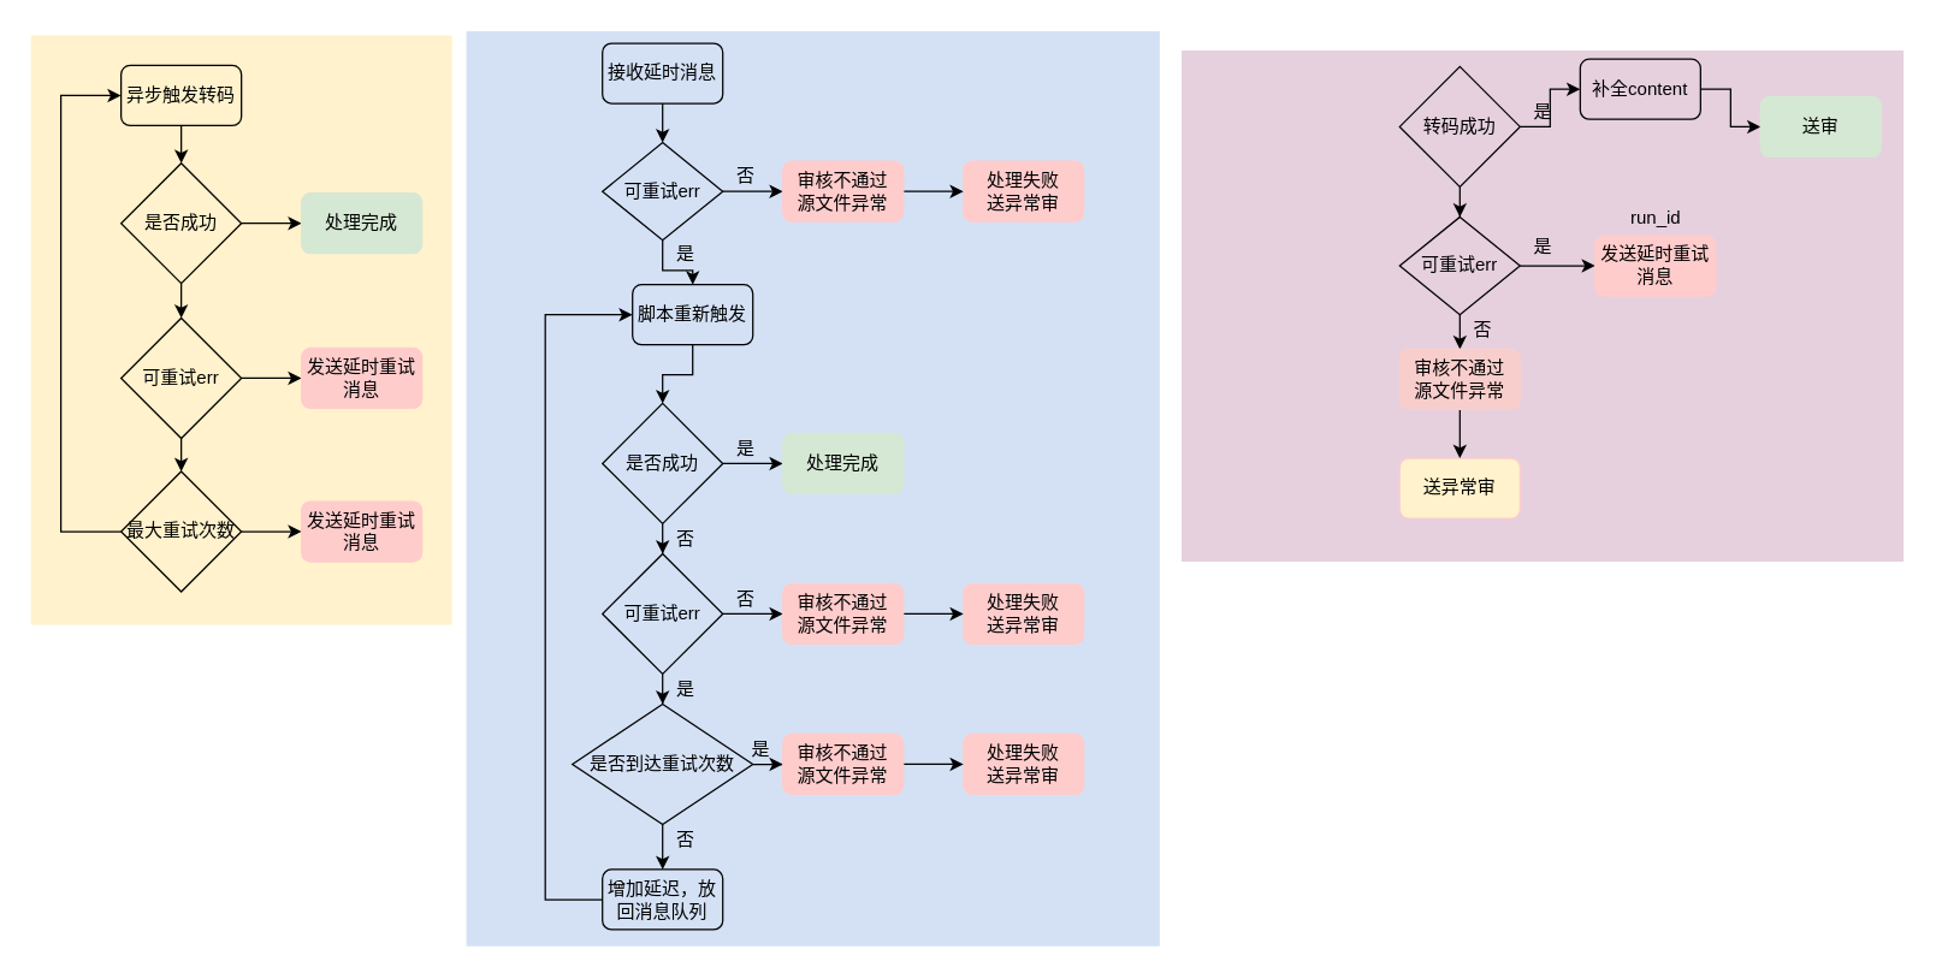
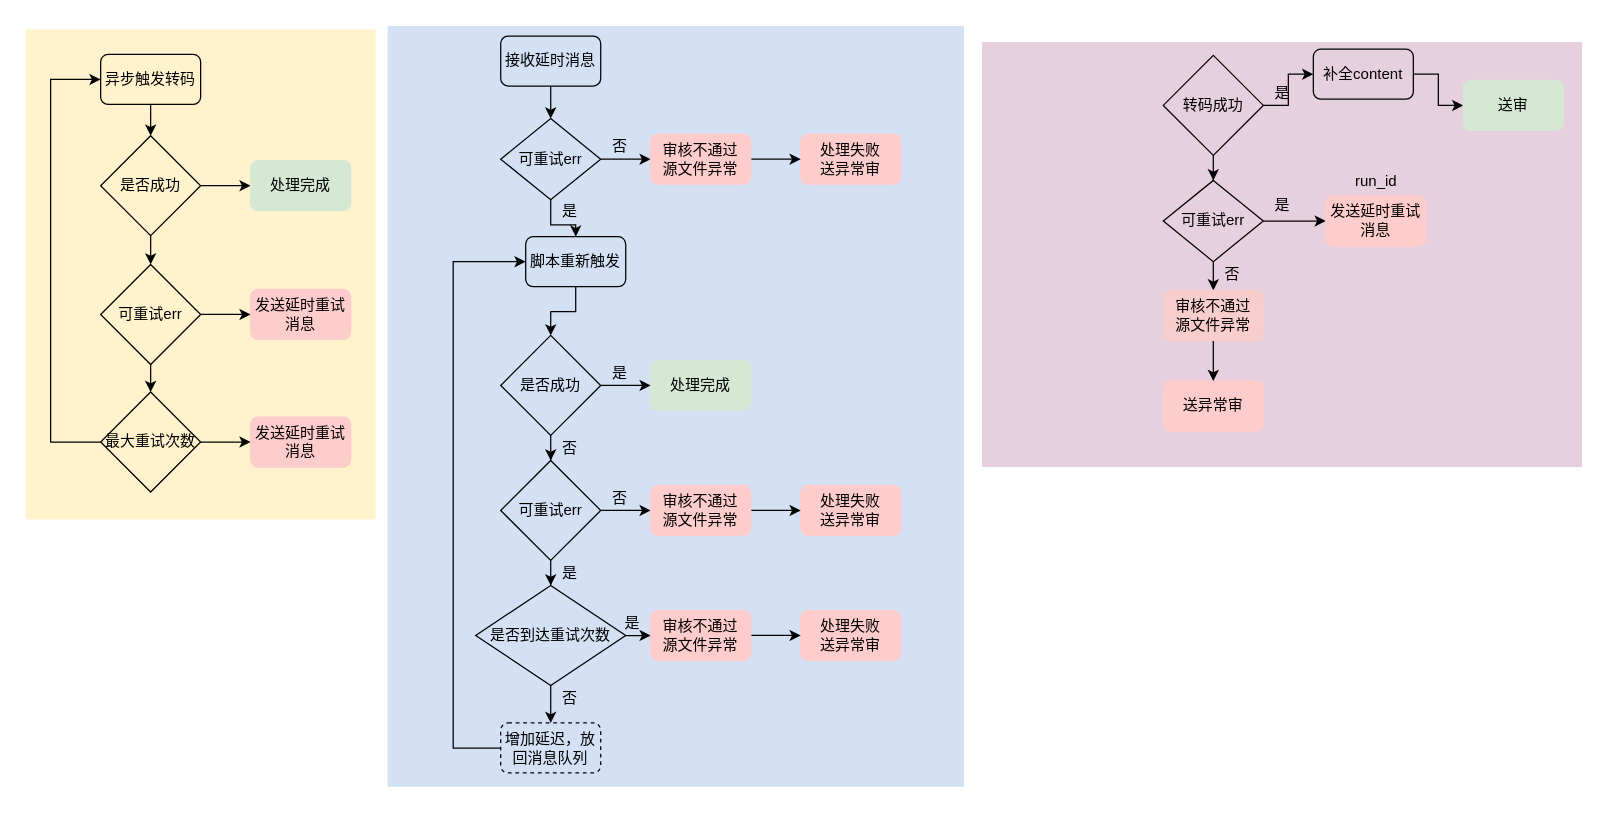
  <mxCell id="0" />
  <mxCell id="1" parent="0" />
  <mxCell id="2" value="" style="rounded=0;whiteSpace=wrap;html=1;shadow=0;strokeColor=none;fillColor=#E6D0DE;" vertex="1" parent="1"><mxGeometry x="785" y="33" width="480" height="340" as="geometry" /></mxCell>
  <mxCell id="3" value="" style="rounded=0;whiteSpace=wrap;html=1;shadow=0;strokeColor=none;fillColor=#FFF2CC;" vertex="1" parent="1"><mxGeometry x="20" y="23" width="280" height="392" as="geometry" /></mxCell>
  <mxCell id="4" value="" style="rounded=0;whiteSpace=wrap;html=1;shadow=0;strokeColor=#D4E1F5;fillColor=#D4E1F5;" vertex="1" parent="1"><mxGeometry x="310" y="20.75" width="460" height="607.5" as="geometry" /></mxCell>
  <mxCell id="5" style="edgeStyle=orthogonalEdgeStyle;rounded=0;orthogonalLoop=1;jettySize=auto;html=1;" edge="1" parent="1" source="6" target="61"><mxGeometry relative="1" as="geometry" /></mxCell>
  <mxCell id="6" value="异步触发转码" style="rounded=1;whiteSpace=wrap;html=1;fillColor=none;" vertex="1" parent="1"><mxGeometry x="80" y="43" width="80" height="40" as="geometry" /></mxCell>
  <mxCell id="7" style="edgeStyle=orthogonalEdgeStyle;rounded=0;orthogonalLoop=1;jettySize=auto;html=1;" edge="1" parent="1" source="9" target="11"><mxGeometry relative="1" as="geometry" /></mxCell>
  <mxCell id="8" style="edgeStyle=orthogonalEdgeStyle;rounded=0;orthogonalLoop=1;jettySize=auto;html=1;" edge="1" parent="1" source="9" target="31"><mxGeometry relative="1" as="geometry" /></mxCell>
  <mxCell id="9" value="转码成功" style="rhombus;whiteSpace=wrap;html=1;fillColor=none;" vertex="1" parent="1"><mxGeometry x="930" y="43.75" width="80" height="80" as="geometry" /></mxCell>
  <mxCell id="10" style="edgeStyle=orthogonalEdgeStyle;rounded=0;orthogonalLoop=1;jettySize=auto;html=1;entryX=0;entryY=0.5;entryDx=0;entryDy=0;" edge="1" parent="1" source="11" target="12"><mxGeometry relative="1" as="geometry" /></mxCell>
  <mxCell id="11" value="补全content" style="rounded=1;whiteSpace=wrap;html=1;fillColor=none;" vertex="1" parent="1"><mxGeometry x="1050" y="38.75" width="80" height="40" as="geometry" /></mxCell>
  <mxCell id="12" value="送审" style="rounded=1;whiteSpace=wrap;html=1;strokeColor=#D5E8D4;fillColor=#D5E8D4;" vertex="1" parent="1"><mxGeometry x="1170" y="63.75" width="80" height="40" as="geometry" /></mxCell>
  <mxCell id="13" style="edgeStyle=orthogonalEdgeStyle;rounded=0;orthogonalLoop=1;jettySize=auto;html=1;entryX=0.5;entryY=0;entryDx=0;entryDy=0;" edge="1" parent="1" source="14" target="49"><mxGeometry relative="1" as="geometry" /></mxCell>
  <mxCell id="14" value="接收延时消息" style="rounded=1;whiteSpace=wrap;html=1;fillColor=none;" vertex="1" parent="1"><mxGeometry x="400" y="28.25" width="80" height="40" as="geometry" /></mxCell>
  <mxCell id="15" style="edgeStyle=orthogonalEdgeStyle;rounded=0;orthogonalLoop=1;jettySize=auto;html=1;entryX=0.5;entryY=0;entryDx=0;entryDy=0;" edge="1" parent="1" source="16" target="19"><mxGeometry relative="1" as="geometry" /></mxCell>
  <mxCell id="16" value="脚本重新触发" style="rounded=1;whiteSpace=wrap;html=1;fillColor=none;" vertex="1" parent="1"><mxGeometry x="420" y="188.75" width="80" height="40" as="geometry" /></mxCell>
  <mxCell id="17" style="edgeStyle=orthogonalEdgeStyle;rounded=0;orthogonalLoop=1;jettySize=auto;html=1;entryX=0;entryY=0.5;entryDx=0;entryDy=0;" edge="1" parent="1" source="19" target="20"><mxGeometry relative="1" as="geometry" /></mxCell>
  <mxCell id="18" style="edgeStyle=orthogonalEdgeStyle;rounded=0;orthogonalLoop=1;jettySize=auto;html=1;" edge="1" parent="1" source="19" target="41"><mxGeometry relative="1" as="geometry" /></mxCell>
  <mxCell id="19" value="是否成功" style="rhombus;whiteSpace=wrap;html=1;fillColor=none;" vertex="1" parent="1"><mxGeometry x="400" y="267.75" width="80" height="80" as="geometry" /></mxCell>
  <mxCell id="20" value="处理完成" style="rounded=1;whiteSpace=wrap;html=1;strokeColor=#D5E8D4;fillColor=#D5E8D4;" vertex="1" parent="1"><mxGeometry x="520" y="287.75" width="80" height="40" as="geometry" /></mxCell>
  <mxCell id="21" style="edgeStyle=orthogonalEdgeStyle;rounded=0;orthogonalLoop=1;jettySize=auto;html=1;" edge="1" parent="1" source="23" target="25"><mxGeometry relative="1" as="geometry" /></mxCell>
  <mxCell id="22" style="edgeStyle=orthogonalEdgeStyle;rounded=0;orthogonalLoop=1;jettySize=auto;html=1;" edge="1" parent="1" source="23" target="58"><mxGeometry relative="1" as="geometry" /></mxCell>
  <mxCell id="23" value="是否到达重试次数" style="rhombus;whiteSpace=wrap;html=1;fillColor=none;" vertex="1" parent="1"><mxGeometry x="380" y="467.75" width="120" height="80" as="geometry" /></mxCell>
  <mxCell id="24" style="edgeStyle=orthogonalEdgeStyle;rounded=0;orthogonalLoop=1;jettySize=auto;html=1;entryX=0;entryY=0.5;entryDx=0;entryDy=0;" edge="1" parent="1" source="25" target="16"><mxGeometry relative="1" as="geometry"><Array as="points"><mxPoint x="362" y="597.75" /><mxPoint x="362" y="208.75" /></Array></mxGeometry></mxCell>
- <mxCell id="25" value="增加延迟，放回消息队列" style="rounded=1;whiteSpace=wrap;html=1;fillColor=none;" vertex="1" parent="1"><mxGeometry x="400" y="577.75" width="80" height="40" as="geometry" /></mxCell>
+ <mxCell id="25" value="增加延迟，放回消息队列" style="rounded=1;whiteSpace=wrap;html=1;fillColor=none;dashed=1;" vertex="1" parent="1"><mxGeometry x="400" y="577.75" width="80" height="40" as="geometry" /></mxCell>
  <mxCell id="26" value="处理失败&lt;br&gt;送异常审" style="rounded=1;whiteSpace=wrap;html=1;fillColor=#FFCCCC;strokeColor=#FFCCCC;" vertex="1" parent="1"><mxGeometry x="640" y="487.75" width="80" height="40" as="geometry" /></mxCell>
  <mxCell id="27" value="是" style="text;html=1;align=center;verticalAlign=middle;resizable=0;points=[];autosize=1;" vertex="1" parent="1"><mxGeometry x="1010" y="63.75" width="30" height="20" as="geometry" /></mxCell>
- <mxCell id="28" value="送异常审" style="rounded=1;whiteSpace=wrap;html=1;shadow=0;strokeColor=#FFCCCC;fillColor=#fff2cc;" vertex="1" parent="1"><mxGeometry x="930" y="304.25" width="80" height="40" as="geometry" /></mxCell>
+ <mxCell id="28" value="送异常审" style="rounded=1;whiteSpace=wrap;html=1;shadow=0;strokeColor=#FFCCCC;fillColor=#FFCCCC;" vertex="1" parent="1"><mxGeometry x="930" y="304.25" width="80" height="40" as="geometry" /></mxCell>
  <mxCell id="29" style="edgeStyle=orthogonalEdgeStyle;rounded=0;orthogonalLoop=1;jettySize=auto;html=1;entryX=0.5;entryY=0;entryDx=0;entryDy=0;" edge="1" parent="1" source="31" target="33"><mxGeometry relative="1" as="geometry" /></mxCell>
  <mxCell id="30" style="edgeStyle=orthogonalEdgeStyle;rounded=0;orthogonalLoop=1;jettySize=auto;html=1;entryX=0;entryY=0.5;entryDx=0;entryDy=0;" edge="1" parent="1" source="31" target="71"><mxGeometry relative="1" as="geometry" /></mxCell>
  <mxCell id="31" value="可重试err" style="rhombus;whiteSpace=wrap;html=1;fillColor=none;" vertex="1" parent="1"><mxGeometry x="930" y="143.75" width="80" height="65" as="geometry" /></mxCell>
  <mxCell id="32" style="edgeStyle=orthogonalEdgeStyle;rounded=0;orthogonalLoop=1;jettySize=auto;html=1;" edge="1" parent="1" source="33" target="28"><mxGeometry relative="1" as="geometry" /></mxCell>
  <mxCell id="33" value="审核不通过&lt;br&gt;源文件异常" style="rounded=1;whiteSpace=wrap;html=1;strokeColor=#F8CECC;fillColor=#F8CECC;" vertex="1" parent="1"><mxGeometry x="930" y="231.75" width="80" height="40" as="geometry" /></mxCell>
  <mxCell id="34" value="否" style="text;html=1;align=center;verticalAlign=middle;resizable=0;points=[];autosize=1;" vertex="1" parent="1"><mxGeometry x="970" y="208.75" width="30" height="20" as="geometry" /></mxCell>
  <mxCell id="35" value="是" style="text;html=1;align=center;verticalAlign=middle;resizable=0;points=[];autosize=1;" vertex="1" parent="1"><mxGeometry x="1010" y="153.75" width="30" height="20" as="geometry" /></mxCell>
  <mxCell id="36" value="是" style="text;html=1;align=center;verticalAlign=middle;resizable=0;points=[];autosize=1;" vertex="1" parent="1"><mxGeometry x="480" y="287.75" width="30" height="20" as="geometry" /></mxCell>
  <mxCell id="37" value="否" style="text;html=1;align=center;verticalAlign=middle;resizable=0;points=[];autosize=1;" vertex="1" parent="1"><mxGeometry x="440" y="547.75" width="30" height="20" as="geometry" /></mxCell>
  <mxCell id="38" value="是" style="text;html=1;align=center;verticalAlign=middle;resizable=0;points=[];autosize=1;" vertex="1" parent="1"><mxGeometry x="490" y="487.75" width="30" height="20" as="geometry" /></mxCell>
  <mxCell id="39" style="edgeStyle=orthogonalEdgeStyle;rounded=0;orthogonalLoop=1;jettySize=auto;html=1;" edge="1" parent="1" source="41" target="23"><mxGeometry relative="1" as="geometry" /></mxCell>
  <mxCell id="40" style="edgeStyle=orthogonalEdgeStyle;rounded=0;orthogonalLoop=1;jettySize=auto;html=1;entryX=0;entryY=0.5;entryDx=0;entryDy=0;" edge="1" parent="1" source="41" target="56"><mxGeometry relative="1" as="geometry" /></mxCell>
  <mxCell id="41" value="可重试err" style="rhombus;whiteSpace=wrap;html=1;fillColor=none;" vertex="1" parent="1"><mxGeometry x="400" y="367.75" width="80" height="80" as="geometry" /></mxCell>
  <mxCell id="42" value="run_id" style="whiteSpace=wrap;html=1;aspect=fixed;fillColor=none;strokeColor=none;" vertex="1" parent="1"><mxGeometry x="1076.5" y="121" width="47" height="47" as="geometry" /></mxCell>
  <mxCell id="43" value="处理失败&lt;br&gt;送异常审" style="rounded=1;whiteSpace=wrap;html=1;fillColor=#FFCCCC;strokeColor=#FFCCCC;" vertex="1" parent="1"><mxGeometry x="640" y="387.75" width="80" height="40" as="geometry" /></mxCell>
  <mxCell id="44" value="否" style="text;html=1;align=center;verticalAlign=middle;resizable=0;points=[];autosize=1;" vertex="1" parent="1"><mxGeometry x="480" y="387.75" width="30" height="20" as="geometry" /></mxCell>
  <mxCell id="45" value="否" style="text;html=1;align=center;verticalAlign=middle;resizable=0;points=[];autosize=1;" vertex="1" parent="1"><mxGeometry x="440" y="347.75" width="30" height="20" as="geometry" /></mxCell>
  <mxCell id="46" value="是" style="text;html=1;align=center;verticalAlign=middle;resizable=0;points=[];autosize=1;" vertex="1" parent="1"><mxGeometry x="440" y="447.75" width="30" height="20" as="geometry" /></mxCell>
  <mxCell id="47" style="edgeStyle=orthogonalEdgeStyle;rounded=0;orthogonalLoop=1;jettySize=auto;html=1;entryX=0.5;entryY=0;entryDx=0;entryDy=0;" edge="1" parent="1" source="49" target="16"><mxGeometry relative="1" as="geometry" /></mxCell>
  <mxCell id="48" style="edgeStyle=orthogonalEdgeStyle;rounded=0;orthogonalLoop=1;jettySize=auto;html=1;" edge="1" parent="1" source="49" target="54"><mxGeometry relative="1" as="geometry" /></mxCell>
  <mxCell id="49" value="可重试err" style="rhombus;whiteSpace=wrap;html=1;fillColor=none;" vertex="1" parent="1"><mxGeometry x="400" y="94.25" width="80" height="65" as="geometry" /></mxCell>
  <mxCell id="50" value="是" style="text;html=1;align=center;verticalAlign=middle;resizable=0;points=[];autosize=1;" vertex="1" parent="1"><mxGeometry x="440" y="159.25" width="30" height="20" as="geometry" /></mxCell>
  <mxCell id="51" value="处理失败&lt;br&gt;送异常审" style="rounded=1;whiteSpace=wrap;html=1;fillColor=#FFCCCC;strokeColor=#FFCCCC;" vertex="1" parent="1"><mxGeometry x="640" y="106.75" width="80" height="40" as="geometry" /></mxCell>
  <mxCell id="52" value="否" style="text;html=1;align=center;verticalAlign=middle;resizable=0;points=[];autosize=1;" vertex="1" parent="1"><mxGeometry x="480" y="106.75" width="30" height="20" as="geometry" /></mxCell>
  <mxCell id="53" style="edgeStyle=orthogonalEdgeStyle;rounded=0;orthogonalLoop=1;jettySize=auto;html=1;" edge="1" parent="1" source="54" target="51"><mxGeometry relative="1" as="geometry" /></mxCell>
  <mxCell id="54" value="审核不通过&lt;br&gt;源文件异常" style="rounded=1;whiteSpace=wrap;html=1;fillColor=#FFCCCC;strokeColor=#FFCCCC;" vertex="1" parent="1"><mxGeometry x="520" y="106.75" width="80" height="40" as="geometry" /></mxCell>
  <mxCell id="55" style="edgeStyle=orthogonalEdgeStyle;rounded=0;orthogonalLoop=1;jettySize=auto;html=1;entryX=0;entryY=0.5;entryDx=0;entryDy=0;" edge="1" parent="1" source="56" target="43"><mxGeometry relative="1" as="geometry" /></mxCell>
  <mxCell id="56" value="审核不通过&lt;br&gt;源文件异常" style="rounded=1;whiteSpace=wrap;html=1;fillColor=#FFCCCC;strokeColor=#FFCCCC;" vertex="1" parent="1"><mxGeometry x="520" y="387.75" width="80" height="40" as="geometry" /></mxCell>
  <mxCell id="57" style="edgeStyle=orthogonalEdgeStyle;rounded=0;orthogonalLoop=1;jettySize=auto;html=1;" edge="1" parent="1" source="58" target="26"><mxGeometry relative="1" as="geometry" /></mxCell>
  <mxCell id="58" value="审核不通过&lt;br&gt;源文件异常" style="rounded=1;whiteSpace=wrap;html=1;fillColor=#FFCCCC;strokeColor=#FFCCCC;" vertex="1" parent="1"><mxGeometry x="520" y="487.75" width="80" height="40" as="geometry" /></mxCell>
  <mxCell id="59" style="edgeStyle=orthogonalEdgeStyle;rounded=0;orthogonalLoop=1;jettySize=auto;html=1;entryX=0.5;entryY=0;entryDx=0;entryDy=0;" edge="1" parent="1" source="61" target="64"><mxGeometry relative="1" as="geometry" /></mxCell>
  <mxCell id="60" style="edgeStyle=orthogonalEdgeStyle;rounded=0;orthogonalLoop=1;jettySize=auto;html=1;entryX=0;entryY=0.5;entryDx=0;entryDy=0;" edge="1" parent="1" source="61" target="68"><mxGeometry relative="1" as="geometry" /></mxCell>
  <mxCell id="61" value="是否成功" style="rhombus;whiteSpace=wrap;html=1;shadow=0;strokeColor=#000000;fillColor=none;" vertex="1" parent="1"><mxGeometry x="80" y="108" width="80" height="80" as="geometry" /></mxCell>
  <mxCell id="62" style="edgeStyle=orthogonalEdgeStyle;rounded=0;orthogonalLoop=1;jettySize=auto;html=1;" edge="1" parent="1" source="64" target="67"><mxGeometry relative="1" as="geometry" /></mxCell>
  <mxCell id="63" style="edgeStyle=orthogonalEdgeStyle;rounded=0;orthogonalLoop=1;jettySize=auto;html=1;entryX=0;entryY=0.5;entryDx=0;entryDy=0;" edge="1" parent="1" source="64" target="69"><mxGeometry relative="1" as="geometry" /></mxCell>
  <mxCell id="64" value="可重试err" style="rhombus;whiteSpace=wrap;html=1;shadow=0;strokeColor=#000000;fillColor=none;" vertex="1" parent="1"><mxGeometry x="80" y="211" width="80" height="80" as="geometry" /></mxCell>
  <mxCell id="65" style="edgeStyle=orthogonalEdgeStyle;rounded=0;orthogonalLoop=1;jettySize=auto;html=1;entryX=0;entryY=0.5;entryDx=0;entryDy=0;" edge="1" parent="1" source="67" target="6"><mxGeometry relative="1" as="geometry"><Array as="points"><mxPoint x="40" y="353" /><mxPoint x="40" y="63" /></Array></mxGeometry></mxCell>
  <mxCell id="66" style="edgeStyle=orthogonalEdgeStyle;rounded=0;orthogonalLoop=1;jettySize=auto;html=1;entryX=0;entryY=0.5;entryDx=0;entryDy=0;" edge="1" parent="1" source="67" target="70"><mxGeometry relative="1" as="geometry" /></mxCell>
  <mxCell id="67" value="最大重试次数" style="rhombus;whiteSpace=wrap;html=1;shadow=0;strokeColor=#000000;fillColor=none;" vertex="1" parent="1"><mxGeometry x="80" y="313" width="80" height="80" as="geometry" /></mxCell>
  <mxCell id="68" value="处理完成" style="rounded=1;whiteSpace=wrap;html=1;shadow=0;strokeColor=#D5E8D4;fillColor=#D5E8D4;" vertex="1" parent="1"><mxGeometry x="200" y="128" width="80" height="40" as="geometry" /></mxCell>
  <mxCell id="69" value="发送延时重试消息" style="rounded=1;whiteSpace=wrap;html=1;shadow=0;strokeColor=#FFCCCC;fillColor=#FFCCCC;" vertex="1" parent="1"><mxGeometry x="200" y="231" width="80" height="40" as="geometry" /></mxCell>
  <mxCell id="70" value="发送延时重试消息" style="rounded=1;whiteSpace=wrap;html=1;shadow=0;strokeColor=#FFCCCC;fillColor=#FFCCCC;" vertex="1" parent="1"><mxGeometry x="200" y="333" width="80" height="40" as="geometry" /></mxCell>
  <mxCell id="71" value="发送延时重试消息" style="rounded=1;whiteSpace=wrap;html=1;shadow=0;strokeColor=#FFCCCC;fillColor=#FFCCCC;" vertex="1" parent="1"><mxGeometry x="1060" y="156.25" width="80" height="40" as="geometry" /></mxCell>
